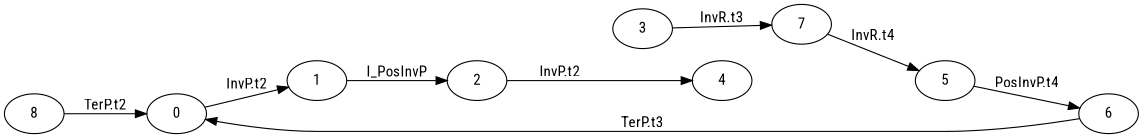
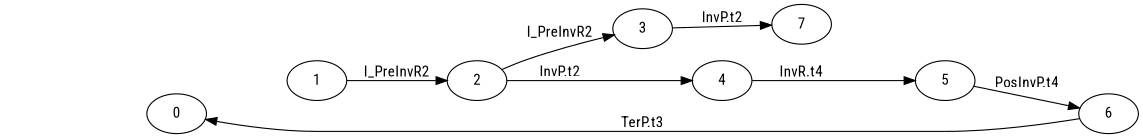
  digraph {
    fontname="Roboto Condensed"
    rankdir=LR
    node [fontname="Roboto Condensed"]
    edge [fontname="Roboto Condensed"]
    0
    1
    2
    3
    4
    7
    5
    6
-   8
-   0 -> 1 [label="InvP.t2"]
-   1 -> 2 [label=I_PosInvP]
+   1 -> 2 [label=I_PreInvR2]
+   2 -> 3 [label=I_PreInvR2]
    2 -> 4 [label="InvP.t2"]
-   3 -> 7 [label="InvR.t3"]
-   7 -> 5 [label="InvR.t4"]
+   3 -> 7 [label="InvP.t2"]
+   4 -> 5 [label="InvR.t4"]
    5 -> 6 [label="PosInvP.t4"]
    6 -> 0 [label="TerP.t3"]
-   8 -> 0 [label="TerP.t2"]
  }
